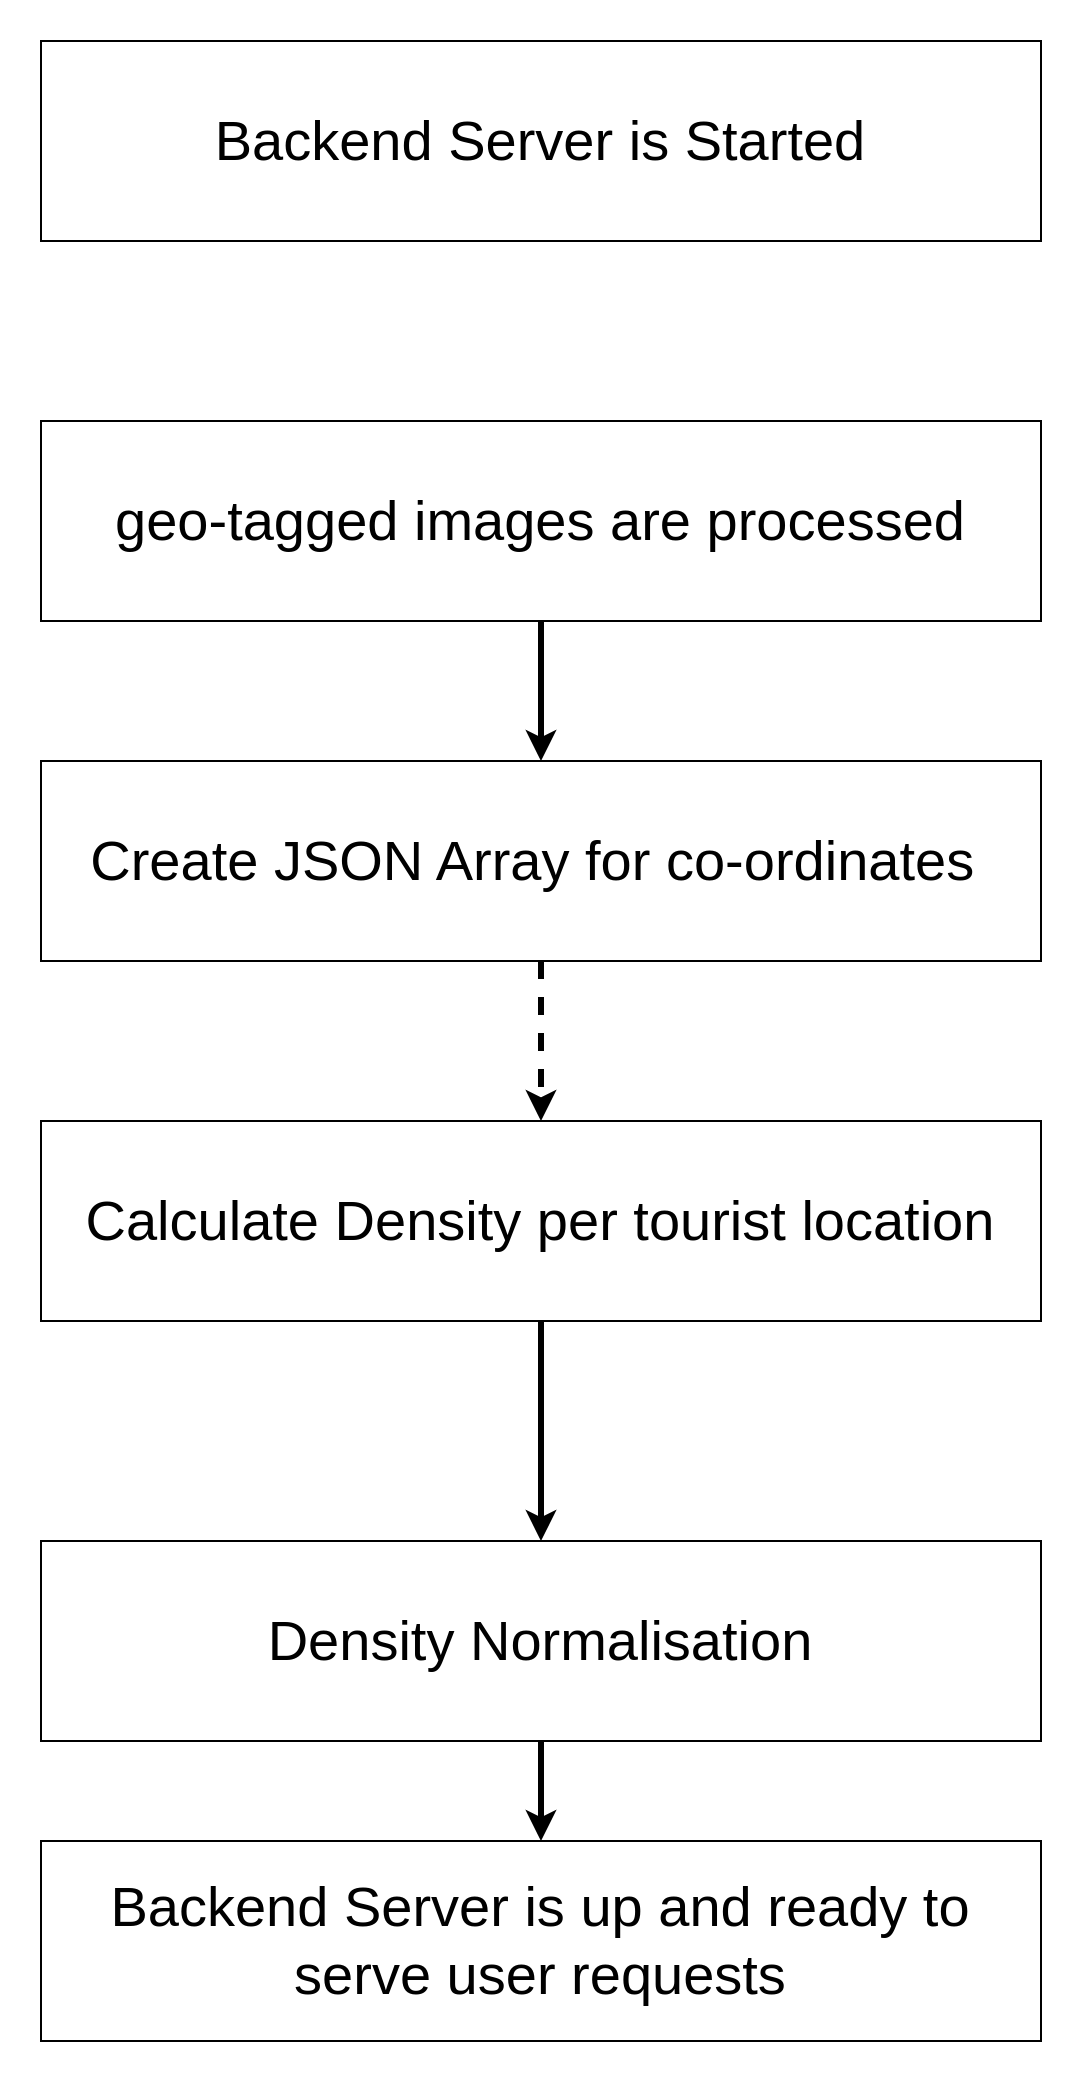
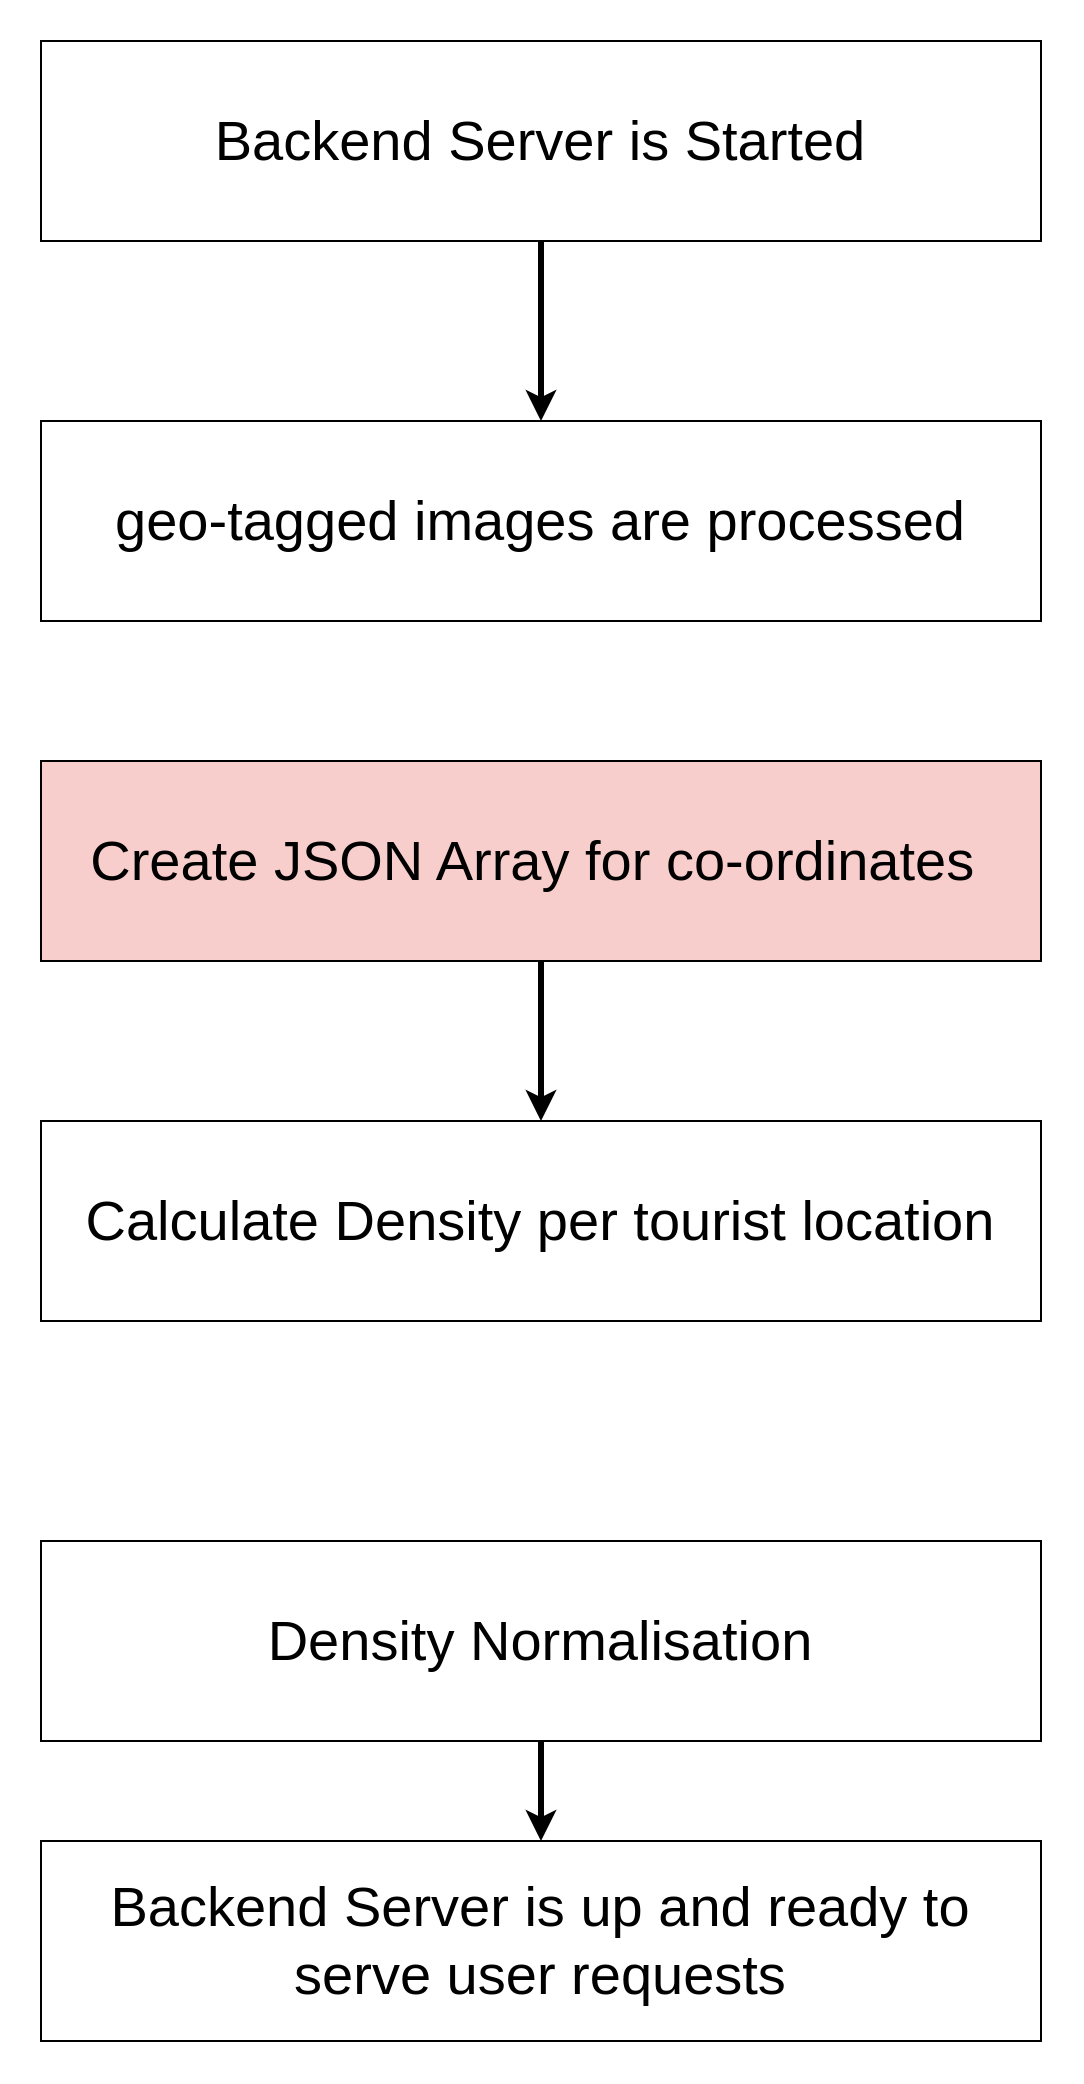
  <mxCell id="0" />
  <mxCell id="1" parent="0" />
+ <mxCell id="2" style="edgeStyle=orthogonalEdgeStyle;rounded=0;orthogonalLoop=1;jettySize=auto;html=1;exitX=0.5;exitY=1;exitDx=0;exitDy=0;jumpSize=9;strokeWidth=3;" edge="1" parent="1" source="3" target="5"><mxGeometry relative="1" as="geometry" /></mxCell>
  <mxCell id="3" value="&lt;font style=&quot;font-size: 28px;&quot;&gt;Backend Server is Started&lt;/font&gt;" style="rounded=0;whiteSpace=wrap;html=1;" vertex="1" parent="1"><mxGeometry x="20" y="20" width="500" height="100" as="geometry" /></mxCell>
- <mxCell id="4" style="edgeStyle=orthogonalEdgeStyle;rounded=0;orthogonalLoop=1;jettySize=auto;html=1;entryX=0.5;entryY=0;entryDx=0;entryDy=0;jumpSize=9;strokeWidth=3;" edge="1" parent="1" source="5" target="7"><mxGeometry relative="1" as="geometry" /></mxCell>
  <mxCell id="5" value="&lt;font style=&quot;font-size: 28px;&quot;&gt;geo-tagged images are processed&lt;/font&gt;" style="rounded=0;whiteSpace=wrap;html=1;" vertex="1" parent="1"><mxGeometry x="20" y="210" width="500" height="100" as="geometry" /></mxCell>
- <mxCell id="6" style="edgeStyle=orthogonalEdgeStyle;rounded=0;orthogonalLoop=1;jettySize=auto;html=1;entryX=0.5;entryY=0;entryDx=0;entryDy=0;strokeWidth=3;dashed=1;" edge="1" parent="1" source="7" target="9"><mxGeometry relative="1" as="geometry" /></mxCell>
- <mxCell id="7" value="&lt;font style=&quot;font-size: 28px;&quot;&gt;Create JSON Array for co-ordinates&amp;nbsp;&lt;/font&gt;" style="rounded=0;whiteSpace=wrap;html=1;" vertex="1" parent="1"><mxGeometry x="20" y="380" width="500" height="100" as="geometry" /></mxCell>
- <mxCell id="8" style="edgeStyle=orthogonalEdgeStyle;rounded=0;orthogonalLoop=1;jettySize=auto;html=1;exitX=0.5;exitY=1;exitDx=0;exitDy=0;strokeWidth=3;" edge="1" parent="1" source="9" target="11"><mxGeometry relative="1" as="geometry" /></mxCell>
+ <mxCell id="6" style="edgeStyle=orthogonalEdgeStyle;rounded=0;orthogonalLoop=1;jettySize=auto;html=1;entryX=0.5;entryY=0;entryDx=0;entryDy=0;strokeWidth=3;" edge="1" parent="1" source="7" target="9"><mxGeometry relative="1" as="geometry" /></mxCell>
+ <mxCell id="7" value="&lt;font style=&quot;font-size: 28px;&quot;&gt;Create JSON Array for co-ordinates&amp;nbsp;&lt;/font&gt;" style="rounded=0;whiteSpace=wrap;html=1;fillColor=#f8cecc;" vertex="1" parent="1"><mxGeometry x="20" y="380" width="500" height="100" as="geometry" /></mxCell>
  <mxCell id="9" value="&lt;font style=&quot;font-size: 28px;&quot;&gt;Calculate Density per tourist location&lt;/font&gt;" style="rounded=0;whiteSpace=wrap;html=1;" vertex="1" parent="1"><mxGeometry x="20" y="560" width="500" height="100" as="geometry" /></mxCell>
  <mxCell id="10" style="edgeStyle=orthogonalEdgeStyle;rounded=0;orthogonalLoop=1;jettySize=auto;html=1;entryX=0.5;entryY=0;entryDx=0;entryDy=0;strokeWidth=3;" edge="1" parent="1" source="11" target="12"><mxGeometry relative="1" as="geometry" /></mxCell>
  <mxCell id="11" value="&lt;font style=&quot;font-size: 28px;&quot;&gt;Density Normalisation&lt;/font&gt;" style="rounded=0;whiteSpace=wrap;html=1;" vertex="1" parent="1"><mxGeometry x="20" y="770" width="500" height="100" as="geometry" /></mxCell>
  <mxCell id="12" value="&lt;font style=&quot;font-size: 28px;&quot;&gt;Backend Server is up and ready to serve user requests&lt;/font&gt;" style="rounded=0;whiteSpace=wrap;html=1;" vertex="1" parent="1"><mxGeometry x="20" y="920" width="500" height="100" as="geometry" /></mxCell>
